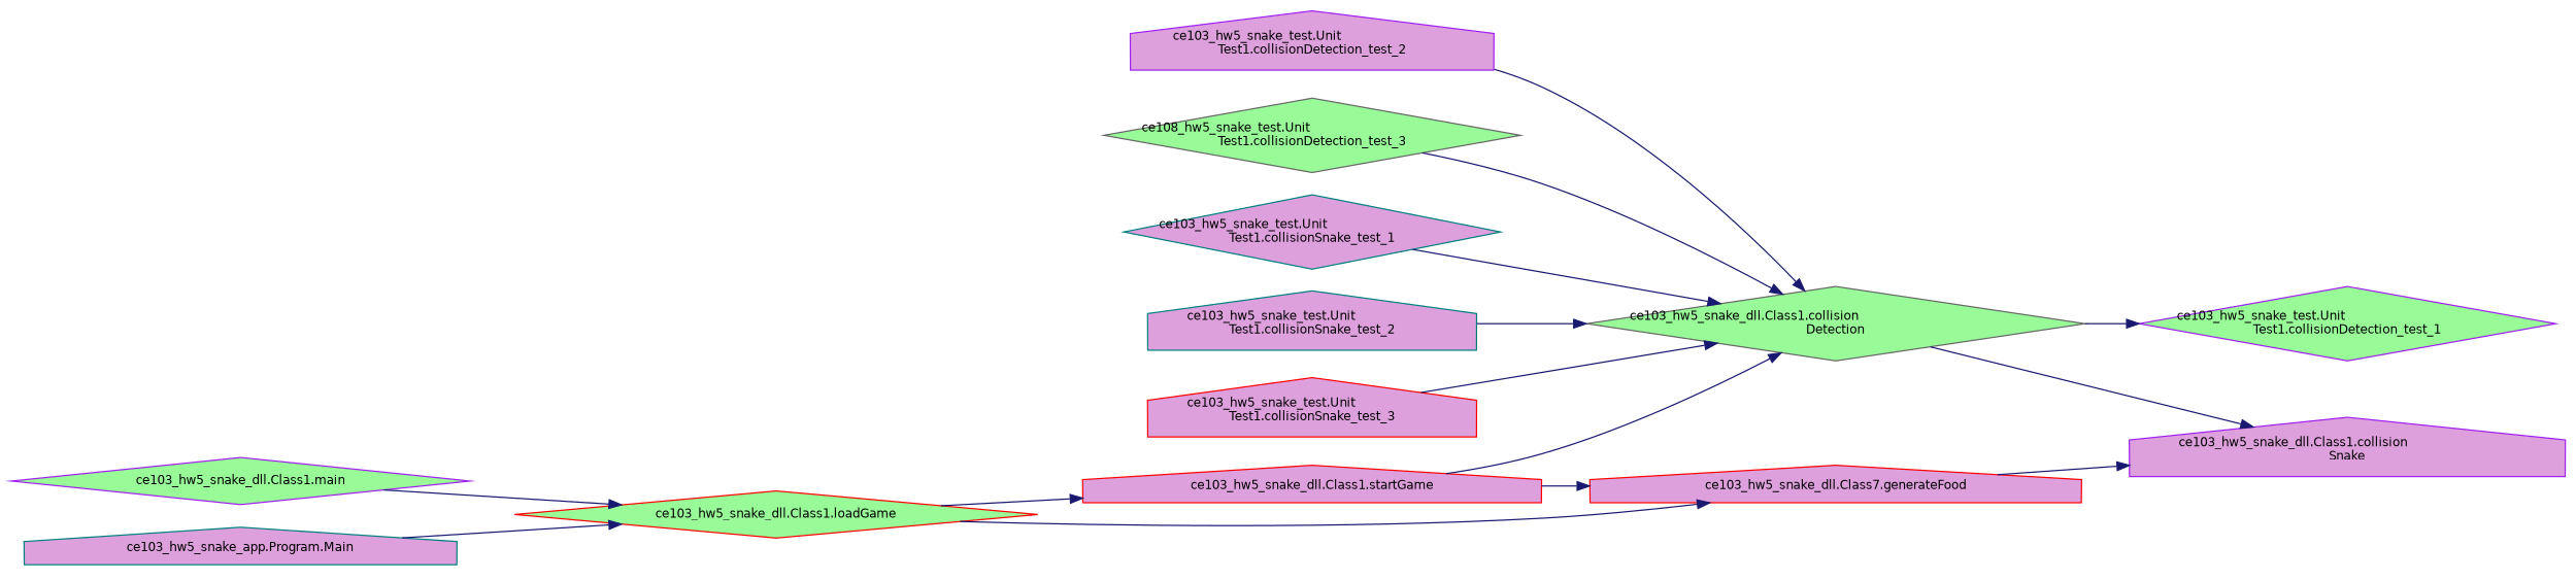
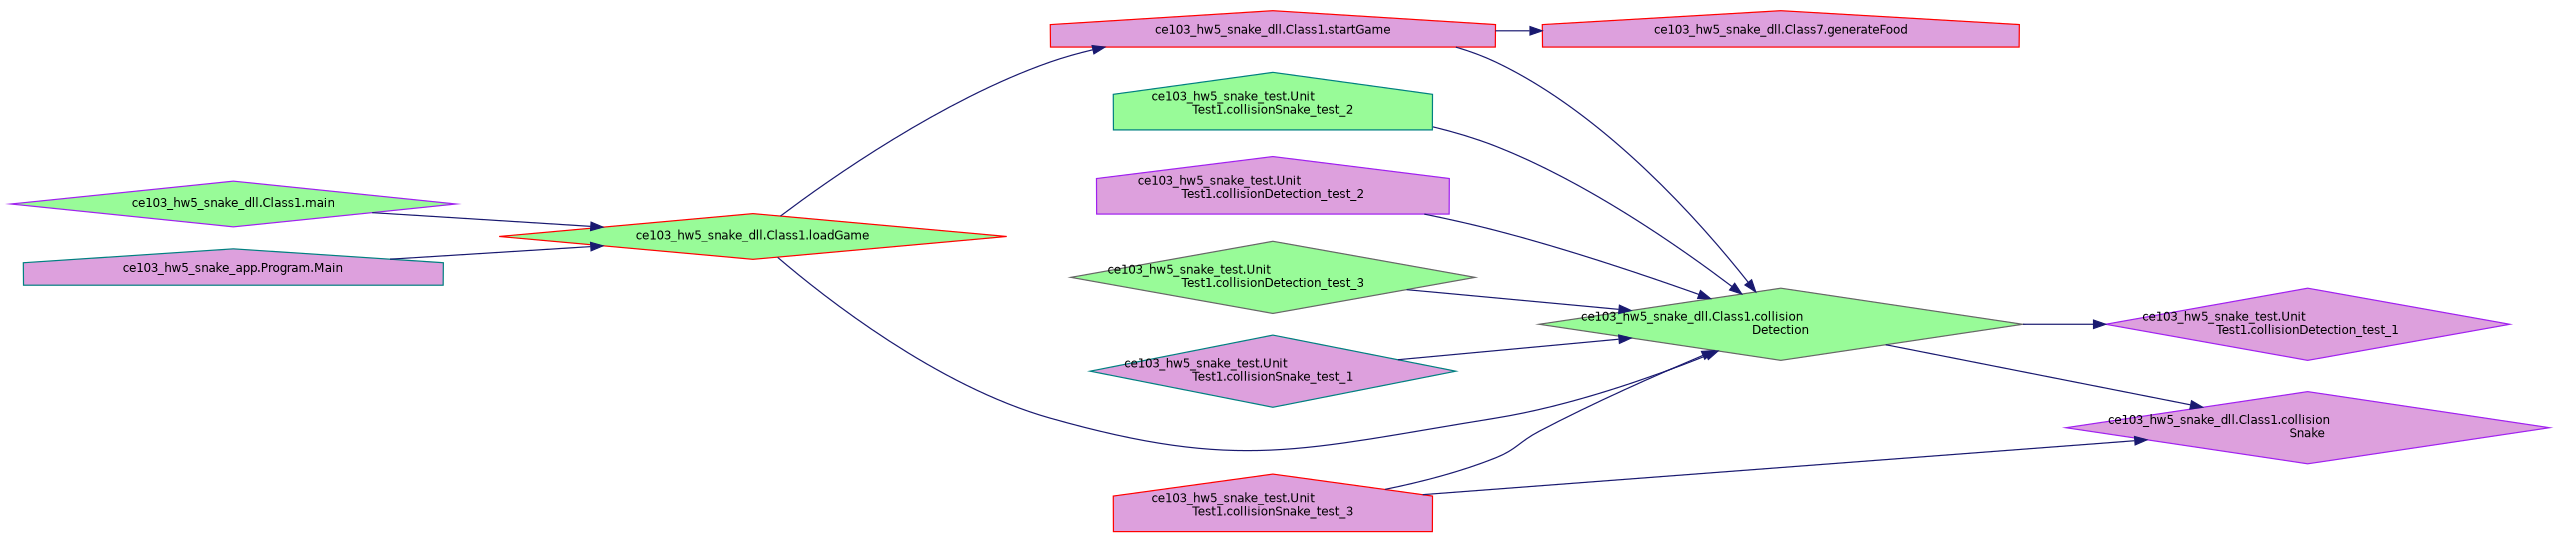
  digraph {
    rankdir=RL
    node [color=purple fillcolor=plum fontname=Helvetica fontsize=10 shape=house style=filled]
    edge [color=midnightblue dir=back fontname=Helvetica fontsize=10 labelfontname=Helvetica labelfontsize=10 style=solid]
-   n1 [fontcolor=black height=0.2 label="ce103_hw5_snake_dll.Class1.collision\lSnake" width=0.4]
+   n1 [fontcolor=black height=0.2 label="ce103_hw5_snake_dll.Class1.collision\lSnake" shape=diamond width=0.4]
    n2 [color=gray40 fillcolor=palegreen height=0.2 label="ce103_hw5_snake_dll.Class1.collision\lDetection" shape=diamond width=0.4]
    n3 [color=red height=0.2 label="ce103_hw5_snake_dll.Class7.generateFood" width=0.4]
    n4 [height=0.2 label="ce103_hw5_snake_test.Unit\lTest1.collisionDetection_test_2" width=0.4]
-   n5 [color=gray40 fillcolor=palegreen height=0.2 label="ce108_hw5_snake_test.Unit\lTest1.collisionDetection_test_3" shape=diamond width=0.4]
+   n5 [color=gray40 fillcolor=palegreen height=0.2 label="ce103_hw5_snake_test.Unit\lTest1.collisionDetection_test_3" shape=diamond width=0.4]
    n6 [color=teal height=0.2 label="ce103_hw5_snake_test.Unit\lTest1.collisionSnake_test_1" shape=diamond width=0.4]
-   n7 [color=teal height=0.2 label="ce103_hw5_snake_test.Unit\lTest1.collisionSnake_test_2" width=0.4]
+   n7 [color=teal fillcolor=palegreen height=0.2 label="ce103_hw5_snake_test.Unit\lTest1.collisionSnake_test_2" width=0.4]
    n8 [color=red height=0.2 label="ce103_hw5_snake_test.Unit\lTest1.collisionSnake_test_3" width=0.4]
    n9 [color=red height=0.2 label="ce103_hw5_snake_dll.Class1.startGame" width=0.4]
    n10 [color=red fillcolor=palegreen height=0.2 label="ce103_hw5_snake_dll.Class1.loadGame" shape=diamond width=0.4]
-   n11 [fillcolor=palegreen height=0.2 label="ce103_hw5_snake_test.Unit\lTest1.collisionDetection_test_1" shape=diamond width=0.4]
+   n11 [height=0.2 label="ce103_hw5_snake_test.Unit\lTest1.collisionDetection_test_1" shape=diamond width=0.4]
    n12 [fillcolor=palegreen height=0.2 label="ce103_hw5_snake_dll.Class1.main" shape=diamond width=0.4]
    n13 [color=teal height=0.2 label="ce103_hw5_snake_app.Program.Main" width=0.4]
    n1 -> n2
-   n1 -> n3
+   n1 -> n8
    n2 -> n4
    n2 -> n5
    n2 -> n6
    n2 -> n7
    n2 -> n8
    n2 -> n9
    n3 -> n9
-   n3 -> n10
+   n2 -> n10
    n9 -> n10
    n10 -> n12
    n10 -> n13
    n11 -> n2
  }
